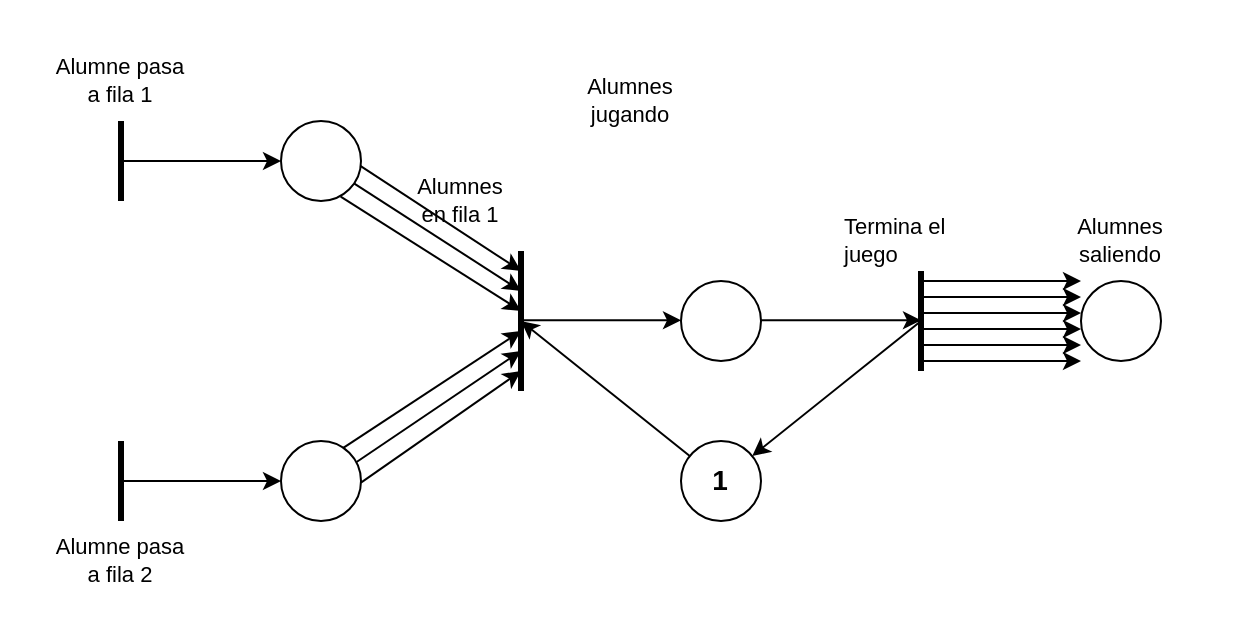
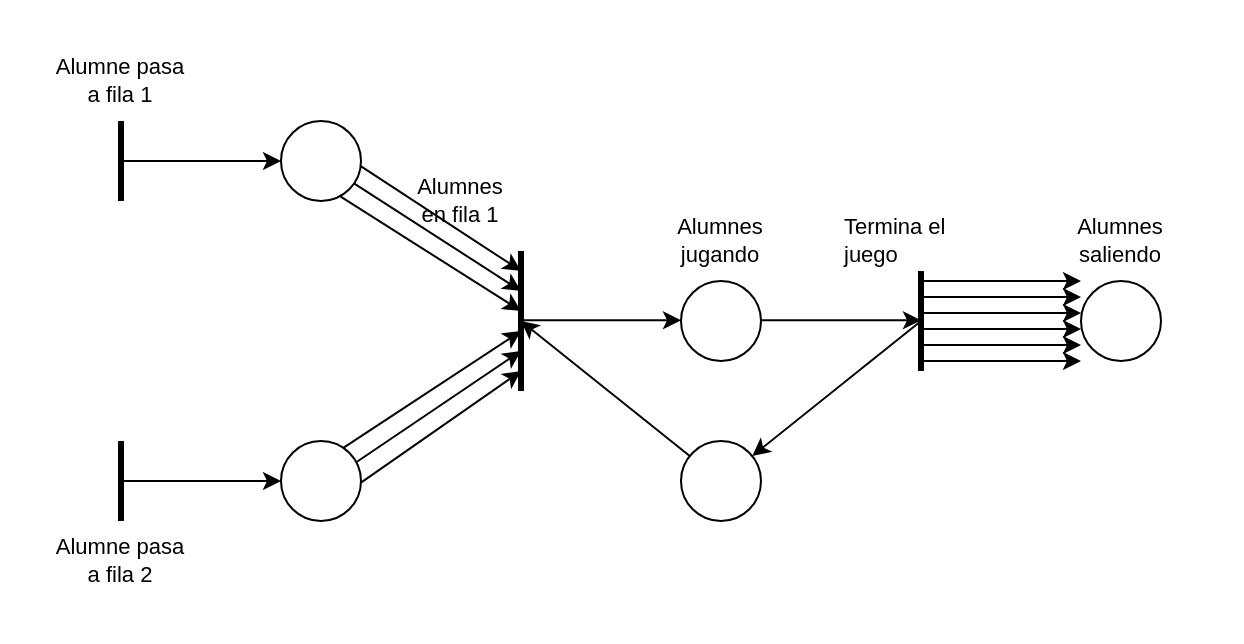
  <mxCell id="0" />
  <mxCell id="1" parent="0" />
  <mxCell id="2" value="" style="ellipse;whiteSpace=wrap;html=1;aspect=fixed;" parent="1" vertex="1"><mxGeometry x="340" y="140" width="40" height="40" as="geometry" /></mxCell>
  <mxCell id="3" value="" style="ellipse;whiteSpace=wrap;html=1;aspect=fixed;" parent="1" vertex="1"><mxGeometry x="140" y="60" width="40" height="40" as="geometry" /></mxCell>
  <mxCell id="4" value="" style="ellipse;whiteSpace=wrap;html=1;aspect=fixed;" parent="1" vertex="1"><mxGeometry x="140" y="220" width="40" height="40" as="geometry" /></mxCell>
  <mxCell id="5" value="" style="endArrow=none;html=1;strokeWidth=3;" parent="1" edge="1"><mxGeometry width="50" height="50" relative="1" as="geometry"><mxPoint x="60" y="260" as="sourcePoint" /><mxPoint x="60" y="220" as="targetPoint" /></mxGeometry></mxCell>
  <mxCell id="6" value="" style="endArrow=none;html=1;strokeWidth=3;" parent="1" edge="1"><mxGeometry width="50" height="50" relative="1" as="geometry"><mxPoint x="60" y="100" as="sourcePoint" /><mxPoint x="60" y="60" as="targetPoint" /></mxGeometry></mxCell>
  <mxCell id="7" value="" style="endArrow=none;html=1;strokeWidth=3;" parent="1" edge="1"><mxGeometry width="50" height="50" relative="1" as="geometry"><mxPoint x="260" y="195" as="sourcePoint" /><mxPoint x="260" y="125" as="targetPoint" /><Array as="points"><mxPoint x="260" y="155" /></Array></mxGeometry></mxCell>
  <mxCell id="8" value="" style="ellipse;whiteSpace=wrap;html=1;aspect=fixed;" parent="1" vertex="1"><mxGeometry x="340" y="220" width="40" height="40" as="geometry" /></mxCell>
  <mxCell id="9" value="" style="endArrow=classic;html=1;strokeWidth=1;" parent="1" target="4" edge="1"><mxGeometry width="50" height="50" relative="1" as="geometry"><mxPoint x="60" y="240" as="sourcePoint" /><mxPoint x="70" y="250" as="targetPoint" /></mxGeometry></mxCell>
  <mxCell id="10" value="" style="endArrow=classic;html=1;strokeWidth=1;" parent="1" target="3" edge="1"><mxGeometry width="50" height="50" relative="1" as="geometry"><mxPoint x="60" y="80" as="sourcePoint" /><mxPoint x="150" y="250" as="targetPoint" /></mxGeometry></mxCell>
  <mxCell id="11" value="" style="endArrow=classic;html=1;strokeWidth=1;exitX=0.917;exitY=0.783;exitDx=0;exitDy=0;exitPerimeter=0;" parent="1" source="3" edge="1"><mxGeometry width="50" height="50" relative="1" as="geometry"><mxPoint x="180" y="145" as="sourcePoint" /><mxPoint x="260" y="145" as="targetPoint" /></mxGeometry></mxCell>
  <mxCell id="12" value="" style="endArrow=classic;html=1;strokeWidth=1;exitX=0.992;exitY=0.562;exitDx=0;exitDy=0;exitPerimeter=0;" parent="1" source="3" edge="1"><mxGeometry width="50" height="50" relative="1" as="geometry"><mxPoint x="181" y="135" as="sourcePoint" /><mxPoint x="260" y="135" as="targetPoint" /></mxGeometry></mxCell>
  <mxCell id="13" value="" style="endArrow=classic;html=1;strokeWidth=1;exitX=0.746;exitY=0.945;exitDx=0;exitDy=0;exitPerimeter=0;" parent="1" source="3" edge="1"><mxGeometry width="50" height="50" relative="1" as="geometry"><mxPoint x="180" y="155" as="sourcePoint" /><mxPoint x="260" y="155" as="targetPoint" /></mxGeometry></mxCell>
  <mxCell id="14" value="" style="endArrow=classic;html=1;strokeWidth=1;exitX=0.774;exitY=0.09;exitDx=0;exitDy=0;exitPerimeter=0;" parent="1" source="4" edge="1"><mxGeometry width="50" height="50" relative="1" as="geometry"><mxPoint x="180" y="165" as="sourcePoint" /><mxPoint x="260" y="165" as="targetPoint" /></mxGeometry></mxCell>
  <mxCell id="15" value="" style="endArrow=classic;html=1;strokeWidth=1;exitX=0.945;exitY=0.263;exitDx=0;exitDy=0;exitPerimeter=0;" parent="1" source="4" edge="1"><mxGeometry width="50" height="50" relative="1" as="geometry"><mxPoint x="180" y="175" as="sourcePoint" /><mxPoint x="260" y="175" as="targetPoint" /></mxGeometry></mxCell>
  <mxCell id="16" value="" style="endArrow=classic;html=1;strokeWidth=1;exitX=1;exitY=0.52;exitDx=0;exitDy=0;exitPerimeter=0;" parent="1" source="4" edge="1"><mxGeometry width="50" height="50" relative="1" as="geometry"><mxPoint x="180" y="185" as="sourcePoint" /><mxPoint x="260" y="185" as="targetPoint" /></mxGeometry></mxCell>
  <mxCell id="17" value="" style="endArrow=classic;html=1;strokeWidth=1;" parent="1" edge="1"><mxGeometry width="50" height="50" relative="1" as="geometry"><mxPoint x="260" y="159.66" as="sourcePoint" /><mxPoint x="340" y="159.66" as="targetPoint" /></mxGeometry></mxCell>
  <mxCell id="18" value="" style="endArrow=classic;html=1;strokeWidth=1;" parent="1" edge="1"><mxGeometry width="50" height="50" relative="1" as="geometry"><mxPoint x="380" y="159.66" as="sourcePoint" /><mxPoint x="460" y="159.66" as="targetPoint" /></mxGeometry></mxCell>
  <mxCell id="19" value="" style="endArrow=classic;html=1;strokeWidth=1;" parent="1" target="8" edge="1"><mxGeometry width="50" height="50" relative="1" as="geometry"><mxPoint x="460" y="160" as="sourcePoint" /><mxPoint x="470" y="169.66" as="targetPoint" /></mxGeometry></mxCell>
  <mxCell id="20" value="" style="endArrow=classic;html=1;strokeWidth=1;" parent="1" source="8" edge="1"><mxGeometry width="50" height="50" relative="1" as="geometry"><mxPoint x="470" y="170" as="sourcePoint" /><mxPoint x="260" y="160" as="targetPoint" /></mxGeometry></mxCell>
  <mxCell id="21" value="&lt;div style=&quot;font-size: 11px&quot;&gt;Alumne pasa&lt;/div&gt;&lt;div style=&quot;font-size: 11px&quot;&gt;a fila 1&lt;br style=&quot;font-size: 11px&quot;&gt;&lt;/div&gt;" style="text;html=1;strokeColor=none;fillColor=none;align=center;verticalAlign=middle;whiteSpace=wrap;rounded=0;fontSize=11;" parent="1" vertex="1"><mxGeometry x="20" y="20" width="80" height="40" as="geometry" /></mxCell>
  <mxCell id="22" value="&lt;div style=&quot;font-size: 11px&quot;&gt;Alumne pasa&lt;/div&gt;&lt;div style=&quot;font-size: 11px&quot;&gt;a fila 2&lt;br style=&quot;font-size: 11px&quot;&gt;&lt;/div&gt;" style="text;html=1;strokeColor=none;fillColor=none;align=center;verticalAlign=middle;whiteSpace=wrap;rounded=0;fontSize=11;" parent="1" vertex="1"><mxGeometry x="20" y="260" width="80" height="40" as="geometry" /></mxCell>
  <mxCell id="23" value="&lt;div style=&quot;font-size: 11px&quot;&gt;Alumnes&lt;/div&gt;&lt;div style=&quot;font-size: 11px&quot;&gt;en fila 1&lt;br&gt;&lt;/div&gt;" style="text;html=1;strokeColor=none;fillColor=none;align=center;verticalAlign=middle;whiteSpace=wrap;rounded=0;fontSize=11;" parent="1" vertex="1"><mxGeometry x="190" y="80" width="80" height="40" as="geometry" /></mxCell>
- <mxCell id="24" value="&lt;div style=&quot;font-size: 11px&quot;&gt;Alumnes&lt;/div&gt;&lt;div style=&quot;font-size: 11px&quot;&gt;jugando&lt;br&gt;&lt;/div&gt;" style="text;html=1;strokeColor=none;fillColor=none;align=center;verticalAlign=middle;whiteSpace=wrap;rounded=0;fontSize=11;" parent="1" vertex="1"><mxGeometry x="275" y="30" width="80" height="40" as="geometry" /></mxCell>
+ <mxCell id="24" value="&lt;div style=&quot;font-size: 11px&quot;&gt;Alumnes&lt;/div&gt;&lt;div style=&quot;font-size: 11px&quot;&gt;jugando&lt;br&gt;&lt;/div&gt;" style="text;html=1;strokeColor=none;fillColor=none;align=center;verticalAlign=middle;whiteSpace=wrap;rounded=0;fontSize=11;" parent="1" vertex="1"><mxGeometry x="320" y="100" width="80" height="40" as="geometry" /></mxCell>
  <mxCell id="25" value="Termina el juego" style="text;html=1;strokeColor=none;fillColor=none;align=left;verticalAlign=middle;whiteSpace=wrap;rounded=0;fontSize=11;" parent="1" vertex="1"><mxGeometry x="420" y="100" width="80" height="40" as="geometry" /></mxCell>
- <mxCell id="26" value="1" style="text;html=1;strokeColor=none;fillColor=none;align=center;verticalAlign=middle;whiteSpace=wrap;rounded=0;fontSize=14;fontStyle=1" parent="1" vertex="1"><mxGeometry x="340" y="220" width="40" height="40" as="geometry" /></mxCell>
  <mxCell id="27" value="" style="ellipse;whiteSpace=wrap;html=1;aspect=fixed;" vertex="1" parent="1"><mxGeometry x="540" y="140" width="40" height="40" as="geometry" /></mxCell>
  <mxCell id="28" value="&lt;div style=&quot;font-size: 11px&quot;&gt;Alumnes&lt;/div&gt;&lt;div style=&quot;font-size: 11px&quot;&gt;saliendo&lt;br&gt;&lt;/div&gt;" style="text;html=1;strokeColor=none;fillColor=none;align=center;verticalAlign=middle;whiteSpace=wrap;rounded=0;fontSize=11;" vertex="1" parent="1"><mxGeometry x="520" y="100" width="80" height="40" as="geometry" /></mxCell>
  <mxCell id="29" value="" style="endArrow=none;html=1;strokeWidth=3;" edge="1" parent="1"><mxGeometry width="50" height="50" relative="1" as="geometry"><mxPoint x="460" y="185" as="sourcePoint" /><mxPoint x="460" y="135" as="targetPoint" /></mxGeometry></mxCell>
  <mxCell id="30" value="" style="endArrow=classic;html=1;strokeWidth=1;" edge="1" parent="1"><mxGeometry width="50" height="50" relative="1" as="geometry"><mxPoint x="460" y="156" as="sourcePoint" /><mxPoint x="540" y="156" as="targetPoint" /></mxGeometry></mxCell>
  <mxCell id="31" value="" style="endArrow=classic;html=1;strokeWidth=1;" edge="1" parent="1"><mxGeometry width="50" height="50" relative="1" as="geometry"><mxPoint x="460" y="164" as="sourcePoint" /><mxPoint x="540" y="164" as="targetPoint" /></mxGeometry></mxCell>
  <mxCell id="32" value="" style="endArrow=classic;html=1;strokeWidth=1;" edge="1" parent="1"><mxGeometry width="50" height="50" relative="1" as="geometry"><mxPoint x="460" y="172" as="sourcePoint" /><mxPoint x="540" y="172" as="targetPoint" /></mxGeometry></mxCell>
  <mxCell id="33" value="" style="endArrow=classic;html=1;strokeWidth=1;" edge="1" parent="1"><mxGeometry width="50" height="50" relative="1" as="geometry"><mxPoint x="460" y="180" as="sourcePoint" /><mxPoint x="540" y="180" as="targetPoint" /></mxGeometry></mxCell>
  <mxCell id="34" value="" style="endArrow=classic;html=1;strokeWidth=1;" edge="1" parent="1"><mxGeometry width="50" height="50" relative="1" as="geometry"><mxPoint x="460" y="148" as="sourcePoint" /><mxPoint x="540" y="148" as="targetPoint" /></mxGeometry></mxCell>
  <mxCell id="35" value="" style="endArrow=classic;html=1;strokeWidth=1;" edge="1" parent="1"><mxGeometry width="50" height="50" relative="1" as="geometry"><mxPoint x="460" y="140" as="sourcePoint" /><mxPoint x="540" y="140" as="targetPoint" /></mxGeometry></mxCell>
